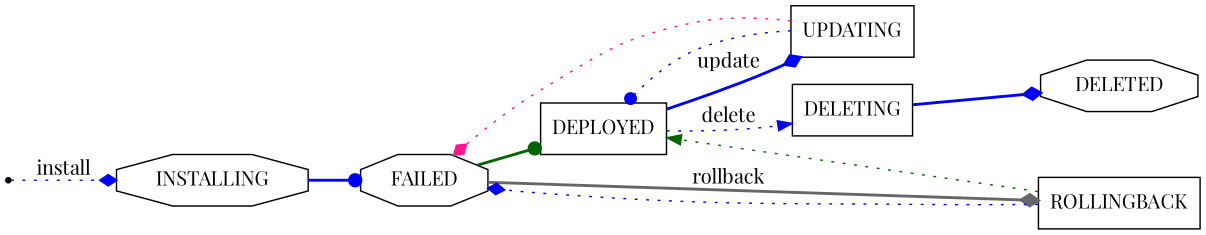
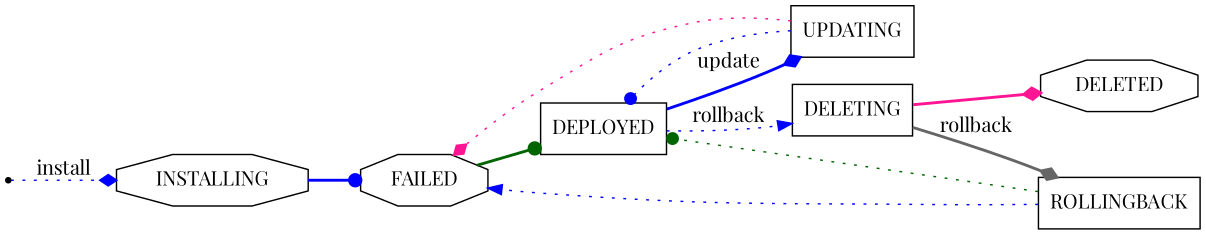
  digraph {
    fontname="Playfair Display"
    rankdir=LR
    node [fontname="Playfair Display" shape=box]
    edge [arrowhead=diamond color=blue fontname="Playfair Display" style=dotted]
    start [shape=point]
    INSTALLING [shape=octagon]
    FAILED [shape=octagon]
    DEPLOYED
    UPDATING
    DELETING
    ROLLINGBACK
    DELETED [shape=octagon]
    start -> INSTALLING [label=install]
    INSTALLING -> FAILED [arrowhead=dot style=bold]
    FAILED -> DEPLOYED [arrowhead=dot color=darkgreen style=bold]
-   FAILED -> ROLLINGBACK [color=gray40 label=rollback style=bold]
+   DELETING -> ROLLINGBACK [color=gray40 label=rollback style=bold]
    DEPLOYED -> UPDATING [label=update style=bold]
-   DEPLOYED -> DELETING [arrowhead=normal label=delete]
+   DEPLOYED -> DELETING [arrowhead=normal label=rollback]
    UPDATING -> FAILED [color=deeppink]
    UPDATING -> DEPLOYED [arrowhead=dot]
-   DELETING -> DELETED [style=bold]
-   ROLLINGBACK -> FAILED
-   ROLLINGBACK -> DEPLOYED [arrowhead=normal color=darkgreen]
+   DELETING -> DELETED [color=deeppink style=bold]
+   ROLLINGBACK -> FAILED [arrowhead=normal]
+   ROLLINGBACK -> DEPLOYED [arrowhead=dot color=darkgreen]
  }
